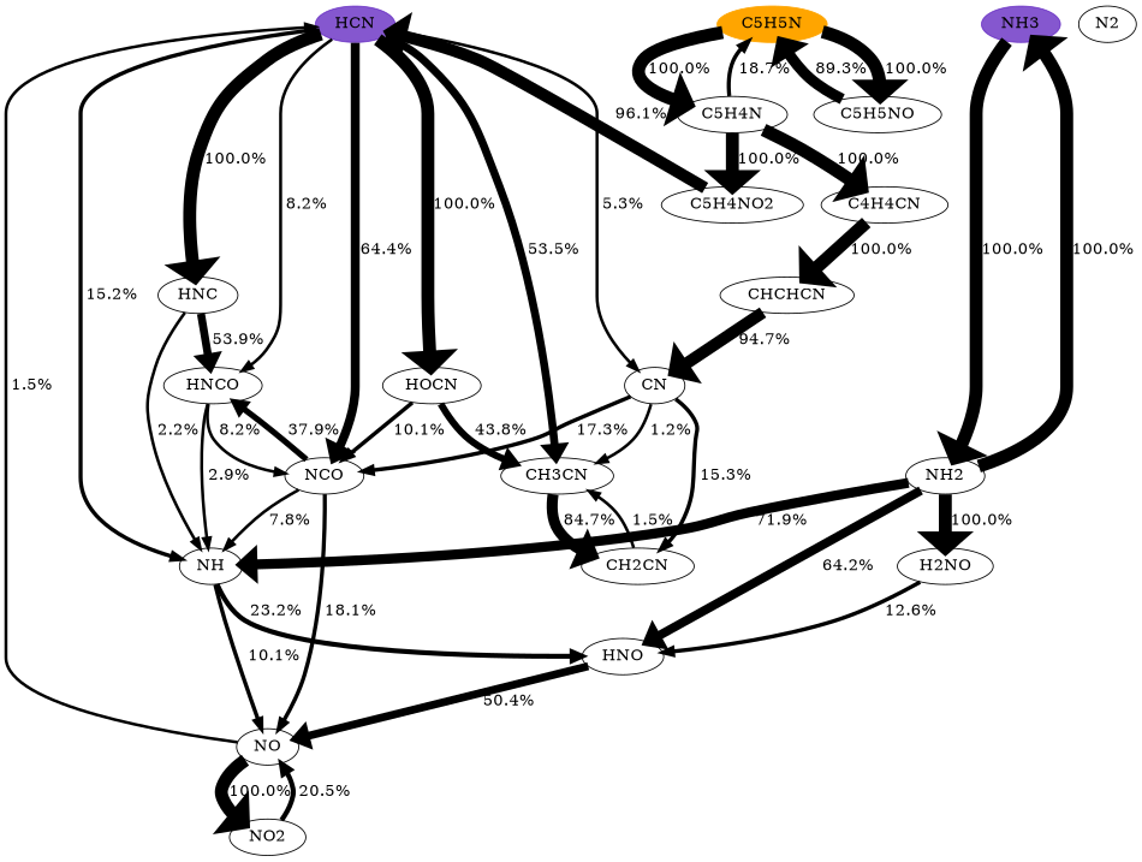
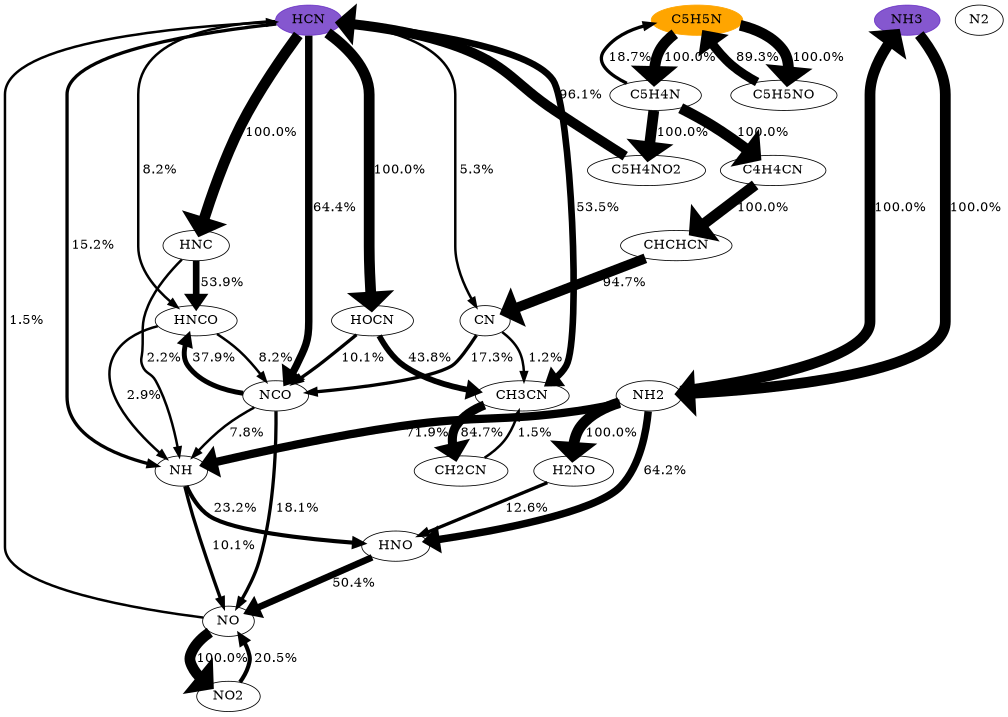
  digraph {
    b="0,0,1558,558"
    fontname="DejaVu Serif"
    rankdir=TB
    splines=True
    node [fontname="DejaVu Serif" fontsize=16]
    edge [fontcolor=black fontname="DejaVu Serif" fontsize=16 penwidth=13]
    HCN [color="#500dbab1" fillcolor="#500dbab1" style=filled]
    C5H5N [color=orange fillcolor=orange style=filled]
    NH3 [color="#500dbab1" fillcolor="#500dbab1" style=filled]
    N2
    NH
    HNC
    CN
    HNCO
    NCO
    HOCN
    CH3CN
    C5H4N
    C5H5NO
    NH2
    NO
    NO2
    HNO
    CH2CN
    C5H4NO2
    C4H4CN
    CHCHCN
    H2NO
    subgraph sub_1 {
      rank=source
      HCN
      C5H5N
      NH3
      N2
    }
    HCN -> NH [label=" 15.2%" penwidth=4]
    HCN -> HNC [label=" 100.0%"]
    HCN -> CN [label=" 5.3%" penwidth=3]
    HCN -> HNCO [label=" 8.2%" penwidth=3]
    HCN -> NCO [label=" 64.4%" penwidth=9]
    HCN -> HOCN [label=" 100.0%"]
    HCN -> CH3CN [label=" 53.5%" penwidth=8]
    C5H5N -> C5H4N [label=" 100.0%"]
    C5H5N -> C5H5NO [label=" 100.0%"]
    NH3 -> NH2 [label=" 100.0%"]
    NH -> NO [label=" 10.1%" penwidth=4]
    NH -> HNO [label=" 23.2%" penwidth=5]
    HNC -> NH [label=" 2.2%" penwidth=3]
    HNC -> HNCO [label=" 53.9%" penwidth=8]
    CN -> NCO [label=" 17.3%" penwidth=4]
    CN -> CH3CN [label=" 1.2%" penwidth=3]
-   CN -> CH2CN [label=" 15.3%" penwidth=4]
    HNCO -> NH [label=" 2.9%" penwidth=3]
    HNCO -> NCO [label=" 8.2%" penwidth=3]
    NCO -> NH [label=" 7.8%" penwidth=3]
    NCO -> HNCO [label=" 37.9%" penwidth=6]
    NCO -> NO [label=" 18.1%" penwidth=4]
    HOCN -> NCO [label=" 10.1%" penwidth=4]
    HOCN -> CH3CN [label=" 43.8%" penwidth=7]
    CH3CN -> CH2CN [label=" 84.7%" penwidth=11]
    C5H4N -> C5H5N [label=" 18.7%" penwidth=4]
    C5H4N -> C5H4NO2 [label=" 100.0%"]
    C5H4N -> C4H4CN [label=" 100.0%"]
    C5H5NO -> C5H5N [label=" 89.3%" penwidth=11]
    NH2 -> NH3 [label=" 100.0%"]
    NH2 -> NH [label=" 71.9%" penwidth=10]
    NH2 -> HNO [label=" 64.2%" penwidth=9]
    NH2 -> H2NO [label=" 100.0%"]
    NO -> HCN [label=" 1.5%" penwidth=3]
    NO -> NO2 [label=" 100.0%"]
    NO2 -> NO [label=" 20.5%" penwidth=5]
    HNO -> NO [label=" 50.4%" penwidth=8]
    CH2CN -> CH3CN [label=" 1.5%" penwidth=3]
    C5H4NO2 -> HCN [label=" 96.1%" penwidth=12]
    C4H4CN -> CHCHCN [label=" 100.0%"]
    CHCHCN -> CN [label=" 94.7%" penwidth=12]
    H2NO -> HNO [label=" 12.6%" penwidth=4]
  }
